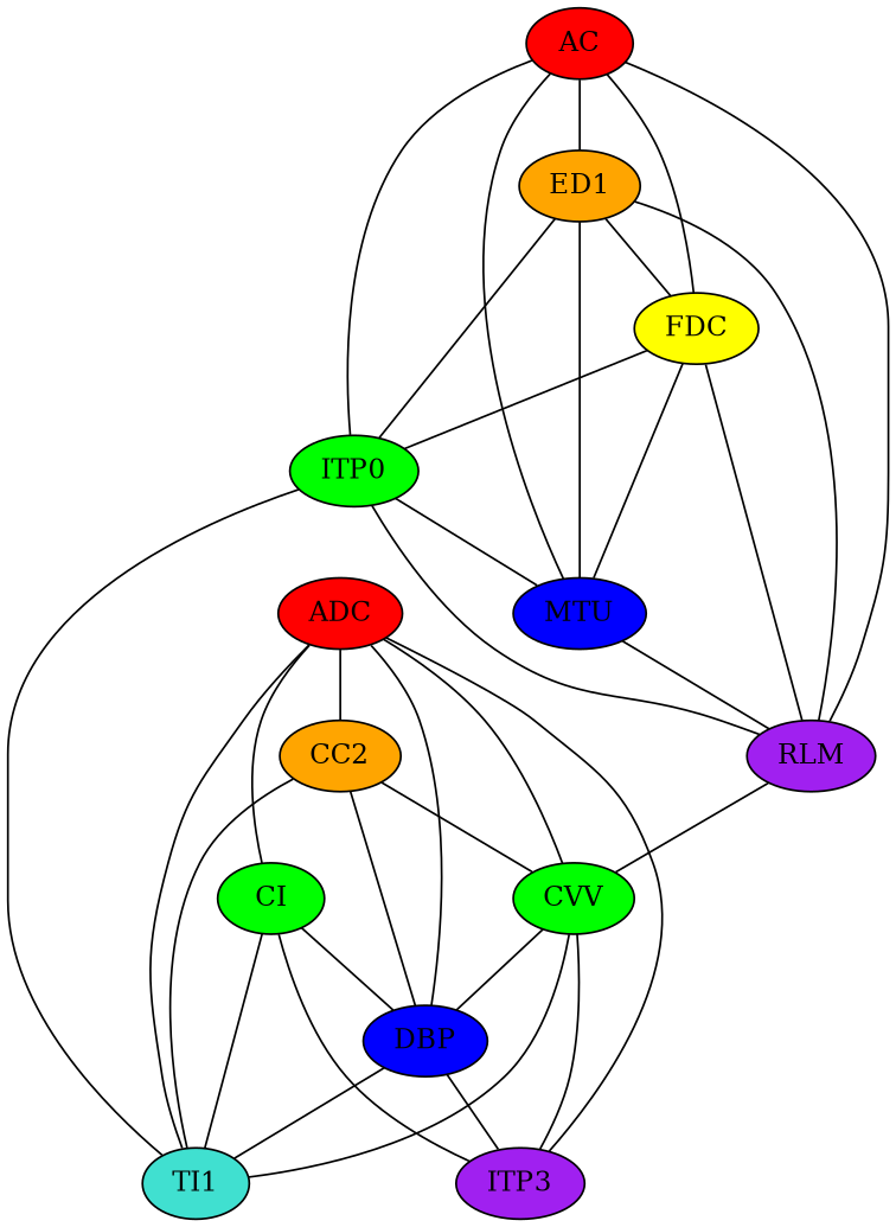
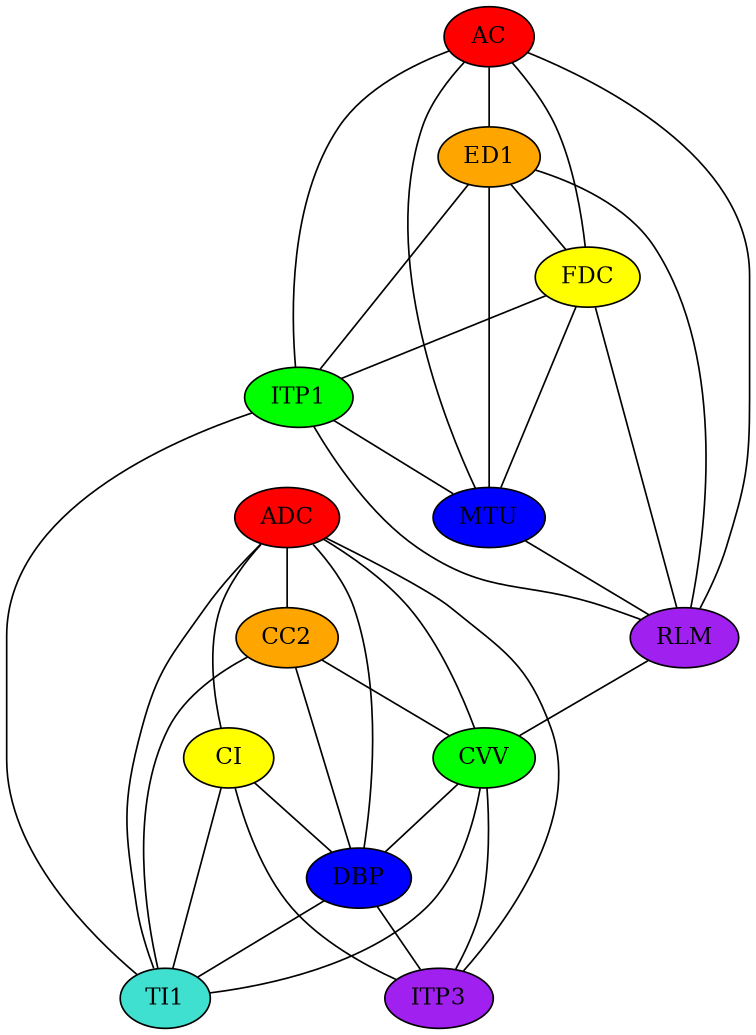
  strict graph {
    node [fillcolor=orange style=filled]
    CC2
    ADC [fillcolor=red]
-   CI [fillcolor=green]
+   CI [fillcolor=yellow]
    CVV [fillcolor=green]
    DBP [fillcolor=blue]
    ITP3 [fillcolor=purple]
    TI1 [fillcolor=turquoise]
    ED1
    AC [fillcolor=red]
    FDC [fillcolor=yellow]
-   ITP1 [fillcolor=green label=ITP0]
+   ITP1 [fillcolor=green]
    MTU [fillcolor=blue]
    RLM [fillcolor=purple]
    CC2 -- CVV
    CC2 -- DBP
    CC2 -- TI1
    ADC -- CC2
    ADC -- CI
    ADC -- CVV
    ADC -- DBP
    ADC -- ITP3
    ADC -- TI1
    CI -- DBP
    CI -- ITP3
    CI -- TI1
    CVV -- DBP
    CVV -- ITP3
    CVV -- TI1
    DBP -- ITP3
    DBP -- TI1
    ED1 -- FDC
    ED1 -- ITP1
    ED1 -- MTU
    ED1 -- RLM
    AC -- ED1
    AC -- FDC
    AC -- ITP1
    AC -- MTU
    AC -- RLM
    FDC -- ITP1
    FDC -- MTU
    FDC -- RLM
    ITP1 -- TI1
    ITP1 -- MTU
    ITP1 -- RLM
    MTU -- RLM
    RLM -- CVV
  }
